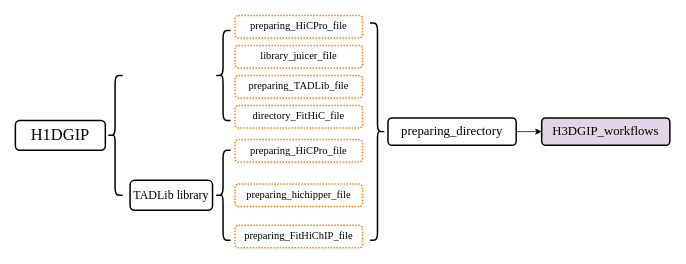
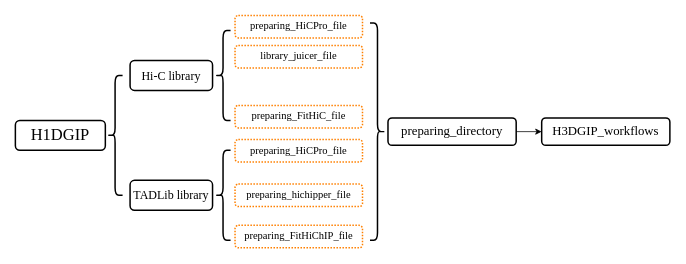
  <mxCell id="0" />
  <mxCell id="1" parent="0" />
  <mxCell id="2" value="&lt;font style=&quot;font-size: 22px;&quot;&gt;H1DGIP&lt;/font&gt;" style="rounded=1;whiteSpace=wrap;html=1;strokeWidth=2;fontFamily=Times New Roman;fontSize=22;" parent="1" vertex="1"><mxGeometry x="20" y="160" width="120" height="40" as="geometry" /></mxCell>
  <mxCell id="3" value="" style="shape=curlyBracket;whiteSpace=wrap;html=1;rounded=1;strokeWidth=2;fontFamily=Times New Roman;" parent="1" vertex="1"><mxGeometry x="143" y="100" width="20" height="160" as="geometry" /></mxCell>
+ <mxCell id="4" value="Hi-C library" style="rounded=1;whiteSpace=wrap;html=1;strokeWidth=2;fontSize=16;fontFamily=Times New Roman;" parent="1" vertex="1"><mxGeometry x="173" y="80" width="110" height="40" as="geometry" /></mxCell>
  <mxCell id="5" value="TADLib library" style="rounded=1;whiteSpace=wrap;html=1;strokeWidth=2;fontSize=16;fontFamily=Times New Roman;" parent="1" vertex="1"><mxGeometry x="173" y="240" width="110" height="40" as="geometry" /></mxCell>
  <mxCell id="6" value="" style="shape=curlyBracket;whiteSpace=wrap;html=1;rounded=1;strokeWidth=2;fontFamily=Times New Roman;" parent="1" vertex="1"><mxGeometry x="287" y="40" width="20" height="120" as="geometry" /></mxCell>
  <mxCell id="7" value="" style="shape=curlyBracket;whiteSpace=wrap;html=1;rounded=1;strokeWidth=2;fontFamily=Times New Roman;" parent="1" vertex="1"><mxGeometry x="287" y="200" width="20" height="120" as="geometry" /></mxCell>
  <mxCell id="8" value="preparing_HiCPro_file" style="rounded=1;whiteSpace=wrap;html=1;dashed=1;dashPattern=1 1;strokeColor=#FF8000;strokeWidth=2;fontSize=14;fontFamily=Times New Roman;" parent="1" vertex="1"><mxGeometry x="313" y="20" width="170" height="30" as="geometry" /></mxCell>
  <mxCell id="9" value="library_juicer_file" style="rounded=1;whiteSpace=wrap;html=1;dashed=1;dashPattern=1 1;strokeColor=#FF8000;strokeWidth=2;fontSize=14;fontFamily=Times New Roman;" parent="1" vertex="1"><mxGeometry x="313" y="60" width="170" height="30" as="geometry" /></mxCell>
- <mxCell id="10" value="preparing_TADLib_file" style="rounded=1;whiteSpace=wrap;html=1;dashed=1;dashPattern=1 1;strokeColor=#FF8000;strokeWidth=2;fontSize=14;fontFamily=Times New Roman;" parent="1" vertex="1"><mxGeometry x="313" y="100" width="170" height="30" as="geometry" /></mxCell>
- <mxCell id="11" value="directory_FitHiC_file" style="rounded=1;whiteSpace=wrap;html=1;dashed=1;dashPattern=1 1;strokeColor=#FF8000;strokeWidth=2;fontSize=14;fontFamily=Times New Roman;" parent="1" vertex="1"><mxGeometry x="313" y="140" width="170" height="30" as="geometry" /></mxCell>
+ <mxCell id="11" value="preparing_FitHiC_file" style="rounded=1;whiteSpace=wrap;html=1;dashed=1;dashPattern=1 1;strokeColor=#FF8000;strokeWidth=2;fontSize=14;fontFamily=Times New Roman;" parent="1" vertex="1"><mxGeometry x="313" y="140" width="170" height="30" as="geometry" /></mxCell>
  <mxCell id="12" value="preparing_FitHiChIP_file" style="rounded=1;whiteSpace=wrap;html=1;dashed=1;dashPattern=1 1;strokeColor=#FF8000;strokeWidth=2;fontSize=14;fontFamily=Times New Roman;" parent="1" vertex="1"><mxGeometry x="313" y="300" width="170" height="30" as="geometry" /></mxCell>
  <mxCell id="13" value="preparing_hichipper_file" style="rounded=1;whiteSpace=wrap;html=1;dashed=1;dashPattern=1 1;strokeColor=#FF8000;strokeWidth=2;fontSize=14;fontFamily=Times New Roman;" parent="1" vertex="1"><mxGeometry x="313" y="245" width="170" height="30" as="geometry" /></mxCell>
  <mxCell id="14" value="" style="shape=curlyBracket;whiteSpace=wrap;html=1;rounded=1;flipH=1;strokeWidth=2;fontFamily=Times New Roman;" parent="1" vertex="1"><mxGeometry x="493" y="30" width="20" height="290" as="geometry" /></mxCell>
- <mxCell id="15" value="H3DGIP_workflows" style="rounded=1;whiteSpace=wrap;html=1;strokeWidth=2;fontSize=17;fontFamily=Times New Roman;fillColor=#e1d5e7;" parent="1" vertex="1"><mxGeometry x="722" y="156.75" width="171" height="36.5" as="geometry" /></mxCell>
+ <mxCell id="15" value="H3DGIP_workflows" style="rounded=1;whiteSpace=wrap;html=1;strokeWidth=2;fontSize=17;fontFamily=Times New Roman;" parent="1" vertex="1"><mxGeometry x="722" y="156.75" width="171" height="36.5" as="geometry" /></mxCell>
  <mxCell id="16" value="preparing_HiCPro_file" style="rounded=1;whiteSpace=wrap;html=1;dashed=1;dashPattern=1 1;strokeColor=#FF8000;strokeWidth=2;fontSize=14;fontFamily=Times New Roman;" parent="1" vertex="1"><mxGeometry x="313" y="185.5" width="170" height="30" as="geometry" /></mxCell>
  <mxCell id="17" value="" style="edgeStyle=none;html=1;" edge="1" parent="1" source="18" target="15"><mxGeometry relative="1" as="geometry" /></mxCell>
  <mxCell id="18" value="preparing_directory" style="rounded=1;whiteSpace=wrap;html=1;strokeWidth=2;fontSize=17;fontFamily=Times New Roman;" vertex="1" parent="1"><mxGeometry x="517" y="156.75" width="171" height="36.5" as="geometry" /></mxCell>
